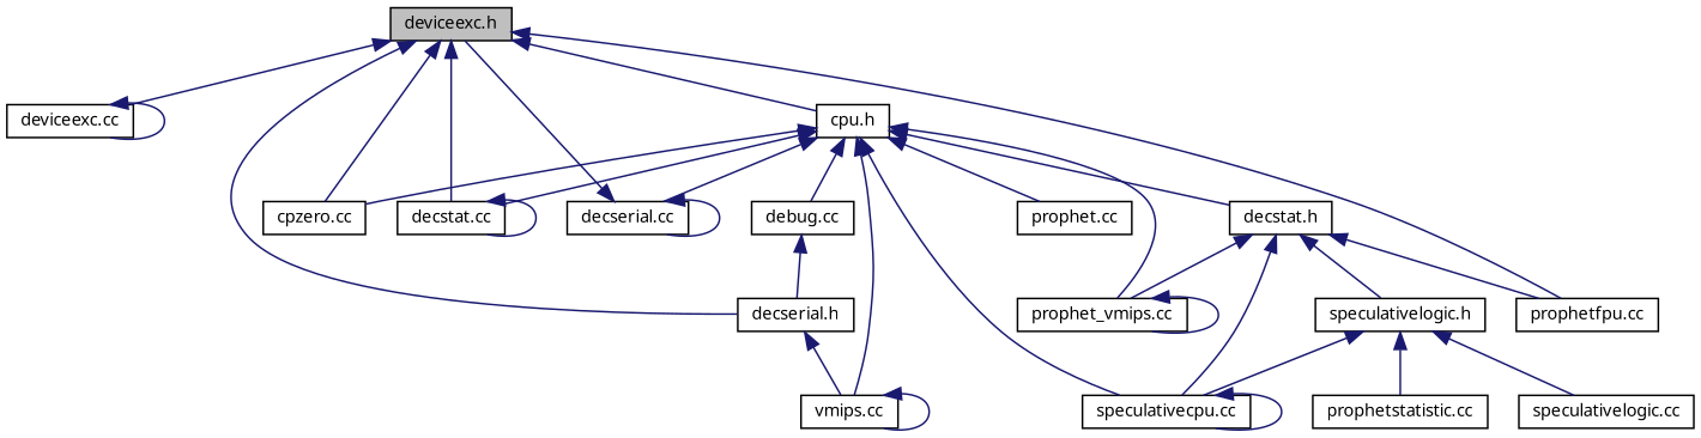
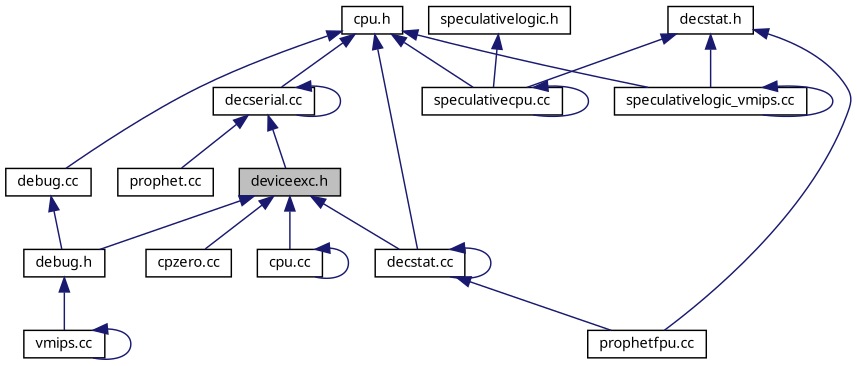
  digraph {
    fontname="Noto Sans"
    node [color=black fillcolor=white fontname="Noto Sans" fontsize=10 shape=record style=filled]
    edge [color=midnightblue dir=back fontname="Noto Sans" fontsize=10 labelfontname=FreeSans labelfontsize=10 style=solid]
    n1 [fillcolor=grey75 fontcolor=black height=0.2 label="deviceexc.h" width=0.4]
-   n2 [height=0.2 label="deviceexc.cc" width=0.4]
+   n2 [height=0.2 label="cpu.cc" width=0.4]
    n3 [height=0.2 label="cpu.h" width=0.4]
    n4 [height=0.2 label="cpzero.cc" width=0.4]
    n5 [height=0.2 label="decstat.cc" width=0.4]
    n6 [height=0.2 label="prophetfpu.cc" width=0.4]
-   n7 [height=0.2 label="decserial.h" width=0.4]
+   n7 [height=0.2 label="debug.h" width=0.4]
    n8 [height=0.2 label="decserial.cc" width=0.4]
    n9 [height=0.2 label="debug.cc" width=0.4]
    n10 [height=0.2 label="prophet.cc" width=0.4]
-   n11 [height=0.2 label="prophet_vmips.cc" width=0.4]
+   n11 [height=0.2 label="speculativelogic_vmips.cc" width=0.4]
    n12 [height=0.2 label="speculativecpu.cc" width=0.4]
    n13 [height=0.2 label="decstat.h" width=0.4]
    n14 [height=0.2 label="vmips.cc" width=0.4]
    n15 [height=0.2 label="speculativelogic.h" width=0.4]
-   n16 [height=0.2 label="prophetstatistic.cc" width=0.4]
-   n17 [height=0.2 label="speculativelogic.cc" width=0.4]
    n1 -> n2
-   n1 -> n3
    n1 -> n4
    n1 -> n5
-   n1 -> n6
+   n5 -> n6
    n1 -> n7
    n2 -> n2
-   n3 -> n4
    n3 -> n5
    n3 -> n8
    n3 -> n9
-   n3 -> n10
+   n8 -> n10
    n3 -> n11
    n3 -> n12
-   n3 -> n13
-   n3 -> n14
    n5 -> n5
    n7 -> n14
    n8 -> n1
    n8 -> n8
    n9 -> n7
    n11 -> n11
    n12 -> n12
    n13 -> n6
    n13 -> n11
    n13 -> n12
-   n13 -> n15
    n14 -> n14
    n15 -> n12
-   n15 -> n16
-   n15 -> n17
  }
